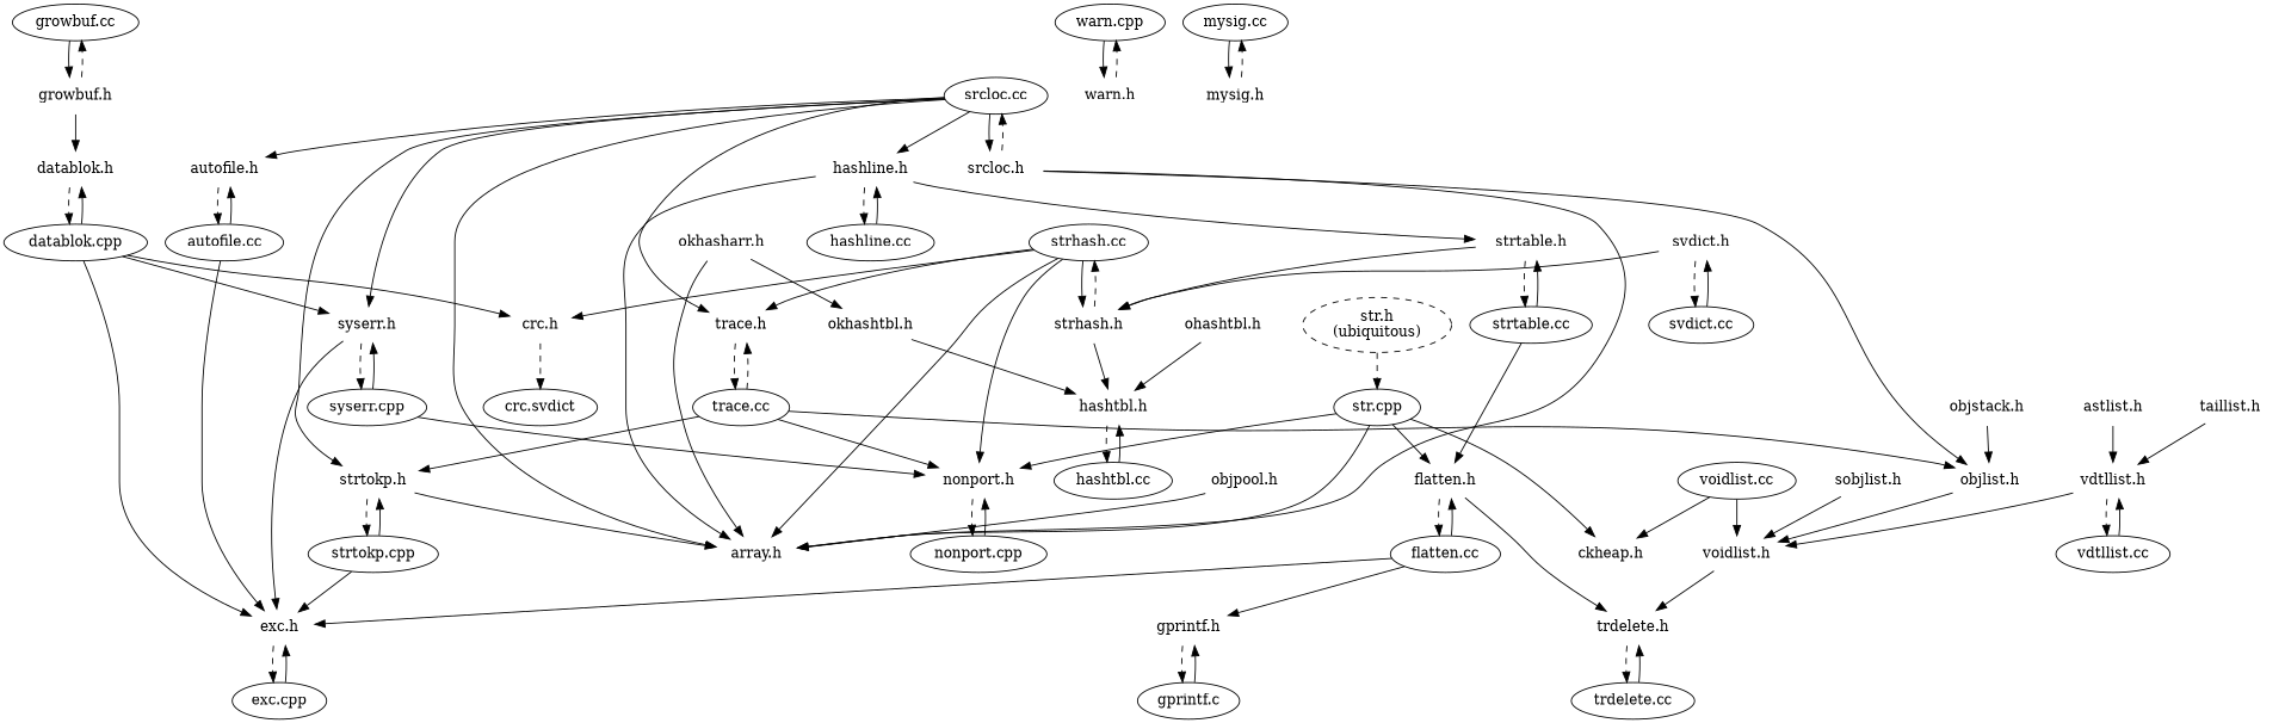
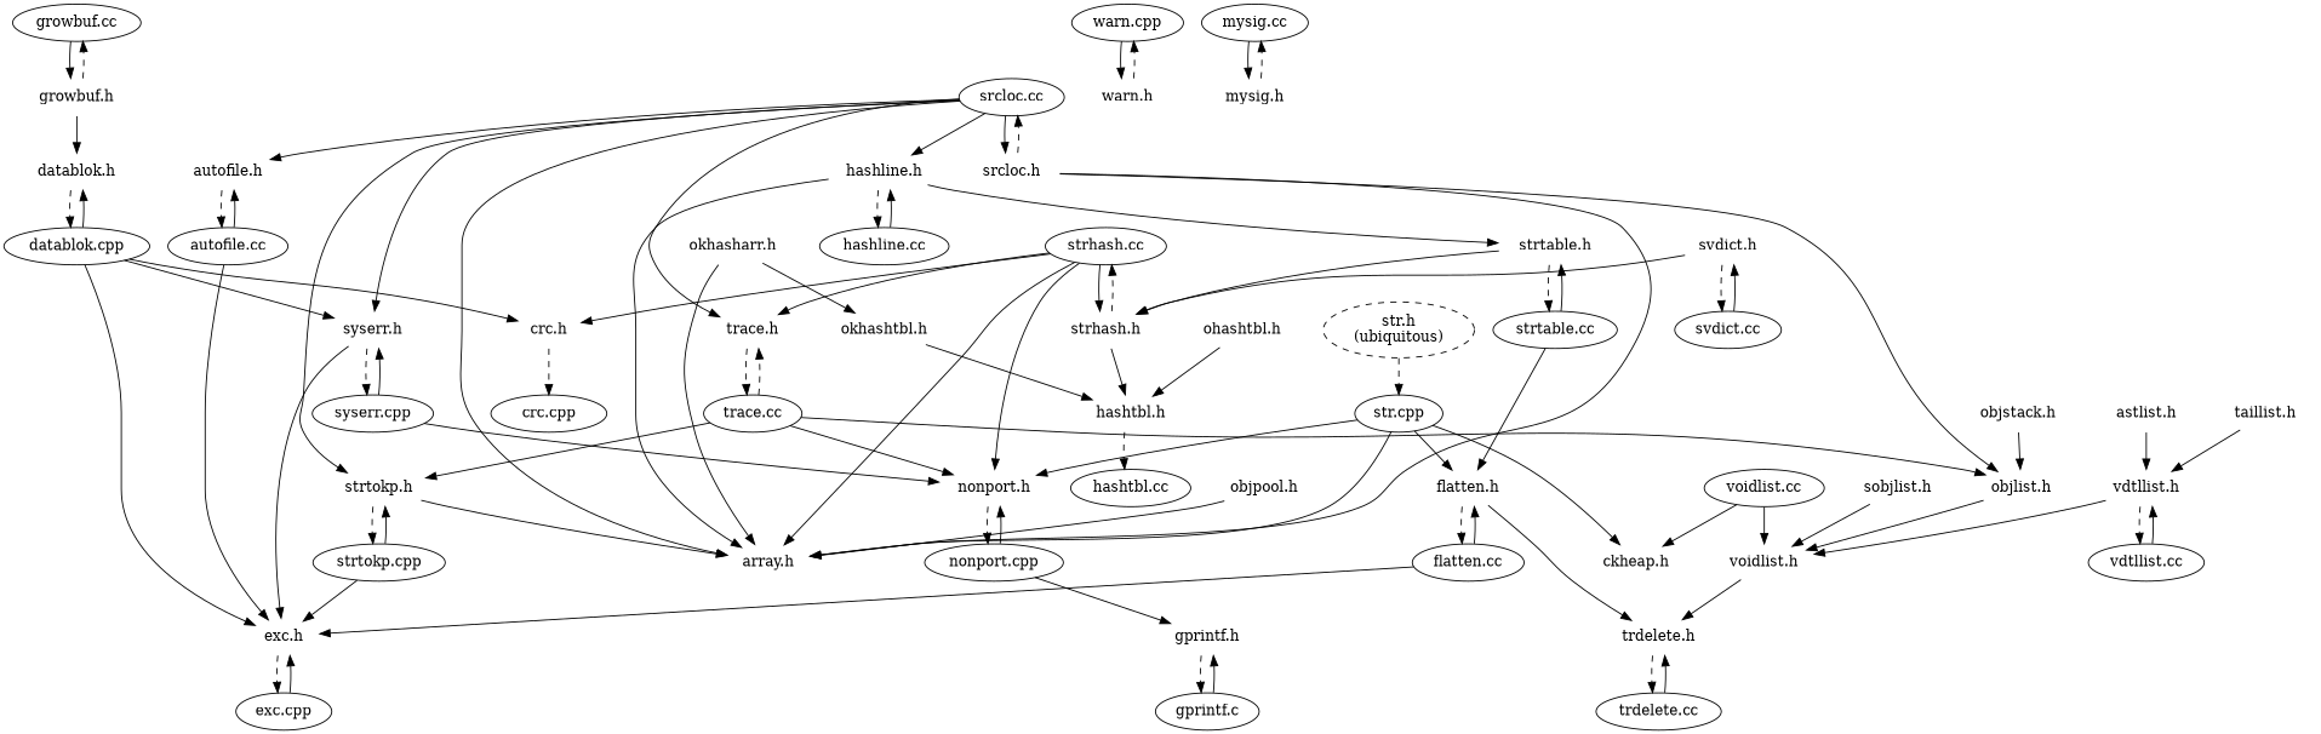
  digraph {
    node [color=white]
    "growbuf.cc" [color=""]
    "growbuf.h"
    "datablok.h"
    "datablok.cpp" [color=""]
    "crc.h"
    "syserr.h"
    "exc.h"
    "objpool.h"
    "array.h"
    "strhash.cc" [color=""]
    "strhash.h"
    "hashtbl.h"
    "trace.h"
    "nonport.h"
    "hashtbl.cc" [color=""]
    "trace.cc" [color=""]
-   "crc.cpp" [label="crc.svdict" color=""]
+   "crc.cpp" [color=""]
    "nonport.cpp" [color=""]
    "voidlist.h"
    "trdelete.h"
    "voidlist.cc" [color=""]
    "ckheap.h"
    "trdelete.cc" [color=""]
    "svdict.h"
    "svdict.cc" [color=""]
    n26 [label="str.h\n(ubiquitous)" style=dashed color=""]
    "str.cpp" [color=""]
    "flatten.h"
    "flatten.cc" [color=""]
    "warn.cpp" [color=""]
    "warn.h"
    "mysig.cc" [color=""]
    "mysig.h"
    "srcloc.cc" [color=""]
    "srcloc.h"
    "autofile.h"
    "hashline.h"
    "strtokp.h"
    "objlist.h"
    "autofile.cc" [color=""]
    "syserr.cpp" [color=""]
    "hashline.cc" [color=""]
    "strtable.h"
    "strtokp.cpp" [color=""]
    "exc.cpp" [color=""]
    "strtable.cc" [color=""]
    "astlist.h"
    "vdtllist.h"
    "vdtllist.cc" [color=""]
    "taillist.h"
    "objstack.h"
    "ohashtbl.h"
    "okhasharr.h"
    "okhashtbl.h"
    "sobjlist.h"
    "gprintf.h"
    "gprintf.c" [color=""]
    "growbuf.cc" -> "growbuf.h" [weight=10]
    "growbuf.h" -> "growbuf.cc" [style=dashed weight=10]
    "growbuf.h" -> "datablok.h"
    "datablok.h" -> "datablok.cpp" [style=dashed weight=10]
    "datablok.cpp" -> "datablok.h" [weight=10]
    "datablok.cpp" -> "crc.h"
    "datablok.cpp" -> "syserr.h"
    "datablok.cpp" -> "exc.h"
    "crc.h" -> "crc.cpp" [style=dashed weight=10]
    "syserr.h" -> "exc.h"
    "syserr.h" -> "syserr.cpp" [style=dashed weight=10]
    "exc.h" -> "exc.cpp" [style=dashed weight=10]
    "objpool.h" -> "array.h"
    "strhash.cc" -> "crc.h"
    "strhash.cc" -> "array.h"
    "strhash.cc" -> "strhash.h" [weight=10]
    "strhash.cc" -> "trace.h"
    "strhash.cc" -> "nonport.h"
    "strhash.h" -> "strhash.cc" [style=dashed weight=10]
    "strhash.h" -> "hashtbl.h"
    "hashtbl.h" -> "hashtbl.cc" [style=dashed weight=10]
    "trace.h" -> "trace.cc" [style=dashed weight=10]
    "nonport.h" -> "nonport.cpp" [style=dashed weight=10]
-   "hashtbl.cc" -> "hashtbl.h" [weight=10]
    "trace.cc" -> "trace.h" [style=dashed weight=10]
    "trace.cc" -> "nonport.h"
    "trace.cc" -> "strtokp.h"
    "trace.cc" -> "objlist.h"
    "nonport.cpp" -> "nonport.h" [weight=10]
-   "flatten.cc" -> "gprintf.h"
+   "nonport.cpp" -> "gprintf.h"
    "voidlist.h" -> "trdelete.h"
    "trdelete.h" -> "trdelete.cc" [style=dashed weight=10]
    "voidlist.cc" -> "voidlist.h" [weight=10]
    "voidlist.cc" -> "ckheap.h"
    "trdelete.cc" -> "trdelete.h" [weight=10]
    "svdict.h" -> "strhash.h"
    "svdict.h" -> "svdict.cc" [style=dashed weight=10]
    "svdict.cc" -> "svdict.h" [weight=10]
    n26 -> "str.cpp" [style=dashed weight=10]
    "str.cpp" -> "array.h"
    "str.cpp" -> "nonport.h"
    "str.cpp" -> "ckheap.h"
    "str.cpp" -> "flatten.h"
    "flatten.h" -> "trdelete.h"
    "flatten.h" -> "flatten.cc" [style=dashed weight=10]
    "flatten.cc" -> "exc.h"
    "flatten.cc" -> "flatten.h" [weight=10]
    "warn.cpp" -> "warn.h" [weight=10]
    "warn.h" -> "warn.cpp" [style=dashed weight=10]
    "mysig.cc" -> "mysig.h" [weight=10]
    "mysig.h" -> "mysig.cc" [style=dashed weight=10]
    "srcloc.cc" -> "syserr.h"
    "srcloc.cc" -> "array.h"
    "srcloc.cc" -> "trace.h"
    "srcloc.cc" -> "srcloc.h" [weight=10]
    "srcloc.cc" -> "autofile.h"
    "srcloc.cc" -> "hashline.h"
    "srcloc.cc" -> "strtokp.h"
    "srcloc.h" -> "array.h"
    "srcloc.h" -> "srcloc.cc" [style=dashed weight=10]
    "srcloc.h" -> "objlist.h"
    "autofile.h" -> "autofile.cc" [style=dashed weight=10]
    "hashline.h" -> "array.h"
    "hashline.h" -> "hashline.cc" [style=dashed weight=10]
    "hashline.h" -> "strtable.h"
    "strtokp.h" -> "array.h"
    "strtokp.h" -> "strtokp.cpp" [style=dashed weight=10]
    "objlist.h" -> "voidlist.h"
    "autofile.cc" -> "exc.h"
    "autofile.cc" -> "autofile.h" [weight=10]
    "syserr.cpp" -> "syserr.h" [weight=10]
    "syserr.cpp" -> "nonport.h"
    "hashline.cc" -> "hashline.h" [weight=10]
    "strtable.h" -> "strhash.h"
    "strtable.h" -> "strtable.cc" [style=dashed weight=10]
    "strtokp.cpp" -> "exc.h"
    "strtokp.cpp" -> "strtokp.h" [weight=10]
    "exc.cpp" -> "exc.h" [weight=10]
    "strtable.cc" -> "flatten.h"
    "strtable.cc" -> "strtable.h" [weight=10]
    "astlist.h" -> "vdtllist.h"
    "vdtllist.h" -> "voidlist.h"
    "vdtllist.h" -> "vdtllist.cc" [style=dashed weight=10]
    "vdtllist.cc" -> "vdtllist.h" [weight=10]
    "taillist.h" -> "vdtllist.h"
    "objstack.h" -> "objlist.h"
    "ohashtbl.h" -> "hashtbl.h"
    "okhasharr.h" -> "array.h"
    "okhasharr.h" -> "okhashtbl.h"
    "okhashtbl.h" -> "hashtbl.h"
    "sobjlist.h" -> "voidlist.h"
    "gprintf.h" -> "gprintf.c" [style=dashed weight=10]
    "gprintf.c" -> "gprintf.h" [weight=10]
  }
